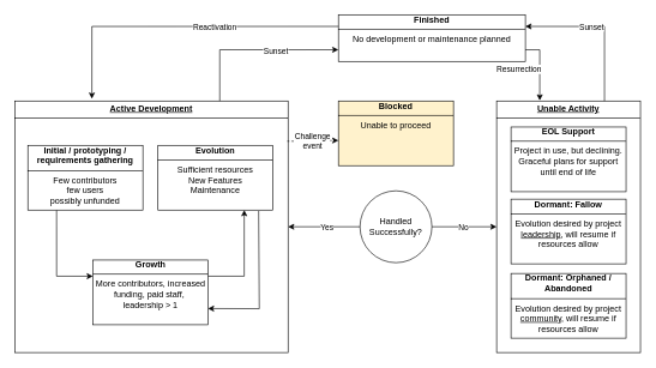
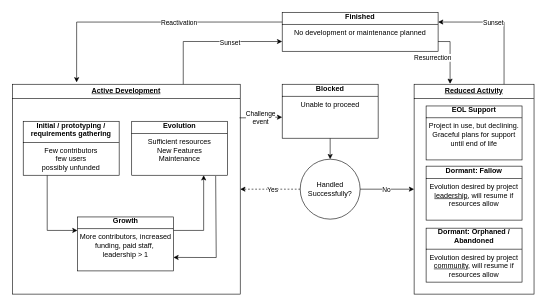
  <mxCell id="0" />
  <mxCell id="1" parent="0" />
  <mxCell id="2" value="0" style="group;verticalAlign=middle;" vertex="1" connectable="0" parent="1"><mxGeometry x="690" y="140" width="200" height="350" as="geometry" /></mxCell>
- <mxCell id="3" value="&lt;p style=&quot;margin: 4px 0px 0px; text-decoration: underline;&quot;&gt;&lt;b&gt;Unable Activity&lt;/b&gt;&lt;br&gt;&lt;/p&gt;&lt;hr style=&quot;border-style:solid;&quot; size=&quot;1&quot;&gt;&lt;p style=&quot;margin:0px;margin-left:8px;&quot;&gt;&lt;br&gt;&lt;/p&gt;" style="verticalAlign=top;align=center;overflow=fill;html=1;whiteSpace=wrap;" vertex="1" parent="2"><mxGeometry width="200" height="350" as="geometry" /></mxCell>
+ <mxCell id="3" value="&lt;p style=&quot;margin: 4px 0px 0px; text-decoration: underline;&quot;&gt;&lt;b&gt;Reduced Activity&lt;/b&gt;&lt;br&gt;&lt;/p&gt;&lt;hr style=&quot;border-style:solid;&quot; size=&quot;1&quot;&gt;&lt;p style=&quot;margin:0px;margin-left:8px;&quot;&gt;&lt;br&gt;&lt;/p&gt;" style="verticalAlign=top;align=center;overflow=fill;html=1;whiteSpace=wrap;" vertex="1" parent="2"><mxGeometry width="200" height="350" as="geometry" /></mxCell>
  <mxCell id="4" value="&lt;b&gt;EOL Support&lt;br&gt;&lt;/b&gt;&lt;hr align=&quot;center&quot; size=&quot;1&quot; style=&quot;border-style:solid;&quot;&gt;&lt;div&gt;Project in use, but declining. Graceful plans for support until end of life&lt;br&gt;&lt;/div&gt;" style="verticalAlign=middle;align=center;overflow=fill;html=1;whiteSpace=wrap;spacingTop=0;" vertex="1" parent="2"><mxGeometry x="20" y="36.234" width="160" height="90" as="geometry" /></mxCell>
  <mxCell id="5" value="&lt;b&gt;Dormant: Fallow&lt;br&gt;&lt;/b&gt;&lt;hr align=&quot;center&quot; size=&quot;1&quot; style=&quot;border-style:solid;&quot;&gt;Evolution desired by project &lt;u&gt;leadership&lt;/u&gt;, will resume if resources allow" style="verticalAlign=middle;align=center;overflow=fill;html=1;whiteSpace=wrap;spacingTop=6;" vertex="1" parent="2"><mxGeometry x="20" y="136.585" width="160" height="90" as="geometry" /></mxCell>
  <mxCell id="6" value="&lt;b&gt;Dormant: Orphaned / Abandoned&lt;br&gt;&lt;/b&gt;&lt;hr align=&quot;center&quot; size=&quot;1&quot; style=&quot;border-style: solid; line-height: 140%;&quot;&gt;Evolution desired by project &lt;u&gt;community&lt;/u&gt;, will resume if resources allow" style="verticalAlign=middle;align=center;overflow=fill;html=1;whiteSpace=wrap;spacingTop=6;" vertex="1" parent="2"><mxGeometry x="20" y="240" width="160" height="90" as="geometry" /></mxCell>
  <mxCell id="7" value="" style="group" vertex="1" connectable="0" parent="1"><mxGeometry x="20" y="140" width="380" height="350" as="geometry" /></mxCell>
  <mxCell id="8" value="&lt;p style=&quot;margin: 4px 0px 0px; text-decoration: underline;&quot;&gt;&lt;b&gt;Active Development&lt;/b&gt;&lt;br&gt;&lt;/p&gt;&lt;hr style=&quot;border-style:solid;&quot; size=&quot;1&quot;&gt;&lt;p style=&quot;margin:0px;margin-left:8px;&quot;&gt;&lt;br&gt;&lt;/p&gt;" style="verticalAlign=top;align=center;overflow=fill;html=1;whiteSpace=wrap;" vertex="1" parent="7"><mxGeometry width="380" height="350.0" as="geometry" /></mxCell>
  <mxCell id="9" style="edgeStyle=orthogonalEdgeStyle;rounded=0;orthogonalLoop=1;jettySize=auto;html=1;exitX=0.25;exitY=1;exitDx=0;exitDy=0;entryX=0;entryY=0.25;entryDx=0;entryDy=0;" edge="1" parent="7" source="10" target="13"><mxGeometry relative="1" as="geometry" /></mxCell>
  <mxCell id="10" value="&lt;b&gt;Initial / prototyping / requirements gathering&lt;br&gt;&lt;/b&gt;&lt;hr align=&quot;center&quot; size=&quot;1&quot; style=&quot;border-style:solid;&quot;&gt;Few contributors&lt;br&gt;few users&lt;br&gt;possibly unfunded" style="verticalAlign=middle;align=center;overflow=fill;html=1;whiteSpace=wrap;spacingTop=6;" vertex="1" parent="7"><mxGeometry x="18.095" y="61.765" width="160" height="90" as="geometry" /></mxCell>
  <mxCell id="11" value="&lt;b&gt;Evolution&lt;br&gt;&lt;/b&gt;&lt;hr align=&quot;center&quot; size=&quot;1&quot; style=&quot;border-style:solid;&quot;&gt;Sufficient resources&lt;br&gt;New Features&lt;br&gt;Maintenance" style="verticalAlign=middle;align=center;overflow=fill;html=1;whiteSpace=wrap;spacingTop=6;" vertex="1" parent="7"><mxGeometry x="199.048" y="61.765" width="160" height="90" as="geometry" /></mxCell>
  <mxCell id="12" style="edgeStyle=orthogonalEdgeStyle;rounded=0;orthogonalLoop=1;jettySize=auto;html=1;entryX=0.75;entryY=1;entryDx=0;entryDy=0;exitX=1;exitY=0.25;exitDx=0;exitDy=0;" edge="1" parent="7" source="13" target="11"><mxGeometry relative="1" as="geometry" /></mxCell>
  <mxCell id="13" value="&lt;b&gt;Growth&lt;br&gt;&lt;/b&gt;&lt;hr align=&quot;center&quot; size=&quot;1&quot; style=&quot;border-style:solid;&quot;&gt;&lt;div&gt;More contributors, increased funding, paid staff,&amp;nbsp;&lt;/div&gt;&lt;div&gt;leadership &amp;gt; 1&lt;/div&gt;" style="verticalAlign=middle;align=center;overflow=fill;html=1;whiteSpace=wrap;spacingTop=6;" vertex="1" parent="7"><mxGeometry x="108.571" y="221.324" width="160" height="90" as="geometry" /></mxCell>
  <mxCell id="14" value="" style="endArrow=classic;html=1;rounded=0;exitX=0.875;exitY=1.014;exitDx=0;exitDy=0;entryX=1;entryY=0.75;entryDx=0;entryDy=0;exitPerimeter=0;" edge="1" parent="7" source="11" target="13"><mxGeometry width="50" height="50" relative="1" as="geometry"><mxPoint x="450" y="220" as="sourcePoint" /><mxPoint x="500" y="170" as="targetPoint" /><Array as="points"><mxPoint x="340" y="289" /></Array></mxGeometry></mxCell>
  <mxCell id="15" value="&lt;b&gt;Finished&lt;br&gt;&lt;/b&gt;&lt;hr align=&quot;center&quot; size=&quot;1&quot; style=&quot;border-style:solid;&quot;&gt;No development or maintenance planned" style="verticalAlign=middle;align=center;overflow=fill;html=1;whiteSpace=wrap;spacingTop=6;" vertex="1" parent="1"><mxGeometry x="470" y="20" width="260" height="65" as="geometry" /></mxCell>
- <mxCell id="17" value="&lt;b&gt;Blocked&lt;br&gt;&lt;/b&gt;&lt;hr align=&quot;center&quot; size=&quot;1&quot; style=&quot;border-style:solid;&quot;&gt;Unable to proceed" style="verticalAlign=middle;align=center;overflow=fill;html=1;whiteSpace=wrap;spacingTop=6;fillColor=#fff2cc;" vertex="1" parent="1"><mxGeometry x="470" y="140" width="160" height="90" as="geometry" /></mxCell>
+ <mxCell id="16" style="edgeStyle=orthogonalEdgeStyle;rounded=0;orthogonalLoop=1;jettySize=auto;html=1;exitX=0.5;exitY=1;exitDx=0;exitDy=0;entryX=0.5;entryY=0;entryDx=0;entryDy=0;" edge="1" parent="1" source="17" target="18"><mxGeometry relative="1" as="geometry" /></mxCell>
+ <mxCell id="17" value="&lt;b&gt;Blocked&lt;br&gt;&lt;/b&gt;&lt;hr align=&quot;center&quot; size=&quot;1&quot; style=&quot;border-style:solid;&quot;&gt;Unable to proceed" style="verticalAlign=middle;align=center;overflow=fill;html=1;whiteSpace=wrap;spacingTop=6;" vertex="1" parent="1"><mxGeometry x="470" y="140" width="160" height="90" as="geometry" /></mxCell>
  <mxCell id="18" value="Handled Successfully?" style="ellipse;whiteSpace=wrap;html=1;" vertex="1" parent="1"><mxGeometry x="500" y="265" width="100" height="100" as="geometry" /></mxCell>
- <mxCell id="19" style="edgeStyle=orthogonalEdgeStyle;rounded=0;orthogonalLoop=1;jettySize=auto;html=1;exitX=0;exitY=0.5;exitDx=0;exitDy=0;entryX=1;entryY=0.5;entryDx=0;entryDy=0;" edge="1" parent="1" source="18" target="8"><mxGeometry relative="1" as="geometry"><mxPoint x="410" y="358" as="targetPoint" /></mxGeometry></mxCell>
+ <mxCell id="19" style="edgeStyle=orthogonalEdgeStyle;rounded=0;orthogonalLoop=1;jettySize=auto;html=1;exitX=0;exitY=0.5;exitDx=0;exitDy=0;entryX=1;entryY=0.5;entryDx=0;entryDy=0;dashed=1;" edge="1" parent="1" source="18" target="8"><mxGeometry relative="1" as="geometry"><mxPoint x="410" y="358" as="targetPoint" /></mxGeometry></mxCell>
  <mxCell id="20" value="Yes" style="edgeLabel;html=1;align=center;verticalAlign=middle;resizable=0;points=[];" vertex="1" connectable="0" parent="19"><mxGeometry x="-0.052" relative="1" as="geometry"><mxPoint as="offset" /></mxGeometry></mxCell>
  <mxCell id="21" style="edgeStyle=orthogonalEdgeStyle;rounded=0;orthogonalLoop=1;jettySize=auto;html=1;entryX=0;entryY=0.5;entryDx=0;entryDy=0;" edge="1" parent="1" source="18" target="3"><mxGeometry relative="1" as="geometry" /></mxCell>
  <mxCell id="22" value="No" style="edgeLabel;html=1;align=center;verticalAlign=middle;resizable=0;points=[];" vertex="1" connectable="0" parent="21"><mxGeometry x="-0.051" relative="1" as="geometry"><mxPoint as="offset" /></mxGeometry></mxCell>
- <mxCell id="23" style="edgeStyle=orthogonalEdgeStyle;rounded=0;orthogonalLoop=1;jettySize=auto;html=1;exitX=0.997;exitY=0.16;exitDx=0;exitDy=0;entryX=0;entryY=0.611;entryDx=0;entryDy=0;entryPerimeter=0;exitPerimeter=0;dashed=1;" edge="1" parent="1" source="8" target="17"><mxGeometry relative="1" as="geometry" /></mxCell>
+ <mxCell id="23" style="edgeStyle=orthogonalEdgeStyle;rounded=0;orthogonalLoop=1;jettySize=auto;html=1;exitX=0.997;exitY=0.16;exitDx=0;exitDy=0;entryX=0;entryY=0.611;entryDx=0;entryDy=0;entryPerimeter=0;exitPerimeter=0;" edge="1" parent="1" source="8" target="17"><mxGeometry relative="1" as="geometry" /></mxCell>
  <mxCell id="24" value="&lt;div&gt;Challenge&lt;/div&gt;&lt;div&gt;event&lt;br&gt;&lt;/div&gt;" style="edgeLabel;html=1;align=center;verticalAlign=middle;resizable=0;points=[];" vertex="1" connectable="0" parent="23"><mxGeometry x="-0.025" y="1" relative="1" as="geometry"><mxPoint as="offset" /></mxGeometry></mxCell>
  <mxCell id="25" style="edgeStyle=orthogonalEdgeStyle;rounded=0;orthogonalLoop=1;jettySize=auto;html=1;exitX=1;exitY=0.75;exitDx=0;exitDy=0;entryX=0.3;entryY=-0.002;entryDx=0;entryDy=0;entryPerimeter=0;" edge="1" parent="1" source="15" target="3"><mxGeometry relative="1" as="geometry" /></mxCell>
  <mxCell id="26" value="Resurrection" style="edgeLabel;html=1;align=center;verticalAlign=middle;resizable=0;points=[];" vertex="1" connectable="0" parent="25"><mxGeometry x="0.049" relative="1" as="geometry"><mxPoint x="-30" as="offset" /></mxGeometry></mxCell>
  <mxCell id="27" style="edgeStyle=orthogonalEdgeStyle;rounded=0;orthogonalLoop=1;jettySize=auto;html=1;exitX=0;exitY=0.25;exitDx=0;exitDy=0;entryX=0.282;entryY=-0.009;entryDx=0;entryDy=0;entryPerimeter=0;" edge="1" parent="1" source="15" target="8"><mxGeometry relative="1" as="geometry" /></mxCell>
  <mxCell id="28" value="Reactivation" style="edgeLabel;html=1;align=center;verticalAlign=middle;resizable=0;points=[];" vertex="1" connectable="0" parent="27"><mxGeometry x="-0.219" relative="1" as="geometry"><mxPoint as="offset" /></mxGeometry></mxCell>
  <mxCell id="29" style="edgeStyle=orthogonalEdgeStyle;rounded=0;orthogonalLoop=1;jettySize=auto;html=1;exitX=0.75;exitY=0;exitDx=0;exitDy=0;entryX=0;entryY=0.75;entryDx=0;entryDy=0;" edge="1" parent="1" source="8" target="15"><mxGeometry relative="1" as="geometry" /></mxCell>
  <mxCell id="30" value="Sunset" style="edgeLabel;html=1;align=center;verticalAlign=middle;resizable=0;points=[];" vertex="1" connectable="0" parent="29"><mxGeometry x="0.261" y="-2" relative="1" as="geometry"><mxPoint as="offset" /></mxGeometry></mxCell>
  <mxCell id="31" style="edgeStyle=orthogonalEdgeStyle;rounded=0;orthogonalLoop=1;jettySize=auto;html=1;exitX=0.75;exitY=0;exitDx=0;exitDy=0;entryX=1;entryY=0.25;entryDx=0;entryDy=0;" edge="1" parent="1" source="3" target="15"><mxGeometry relative="1" as="geometry" /></mxCell>
  <mxCell id="32" value="Sunset" style="edgeLabel;html=1;align=center;verticalAlign=middle;resizable=0;points=[];" vertex="1" connectable="0" parent="31"><mxGeometry x="0.141" relative="1" as="geometry"><mxPoint as="offset" /></mxGeometry></mxCell>
